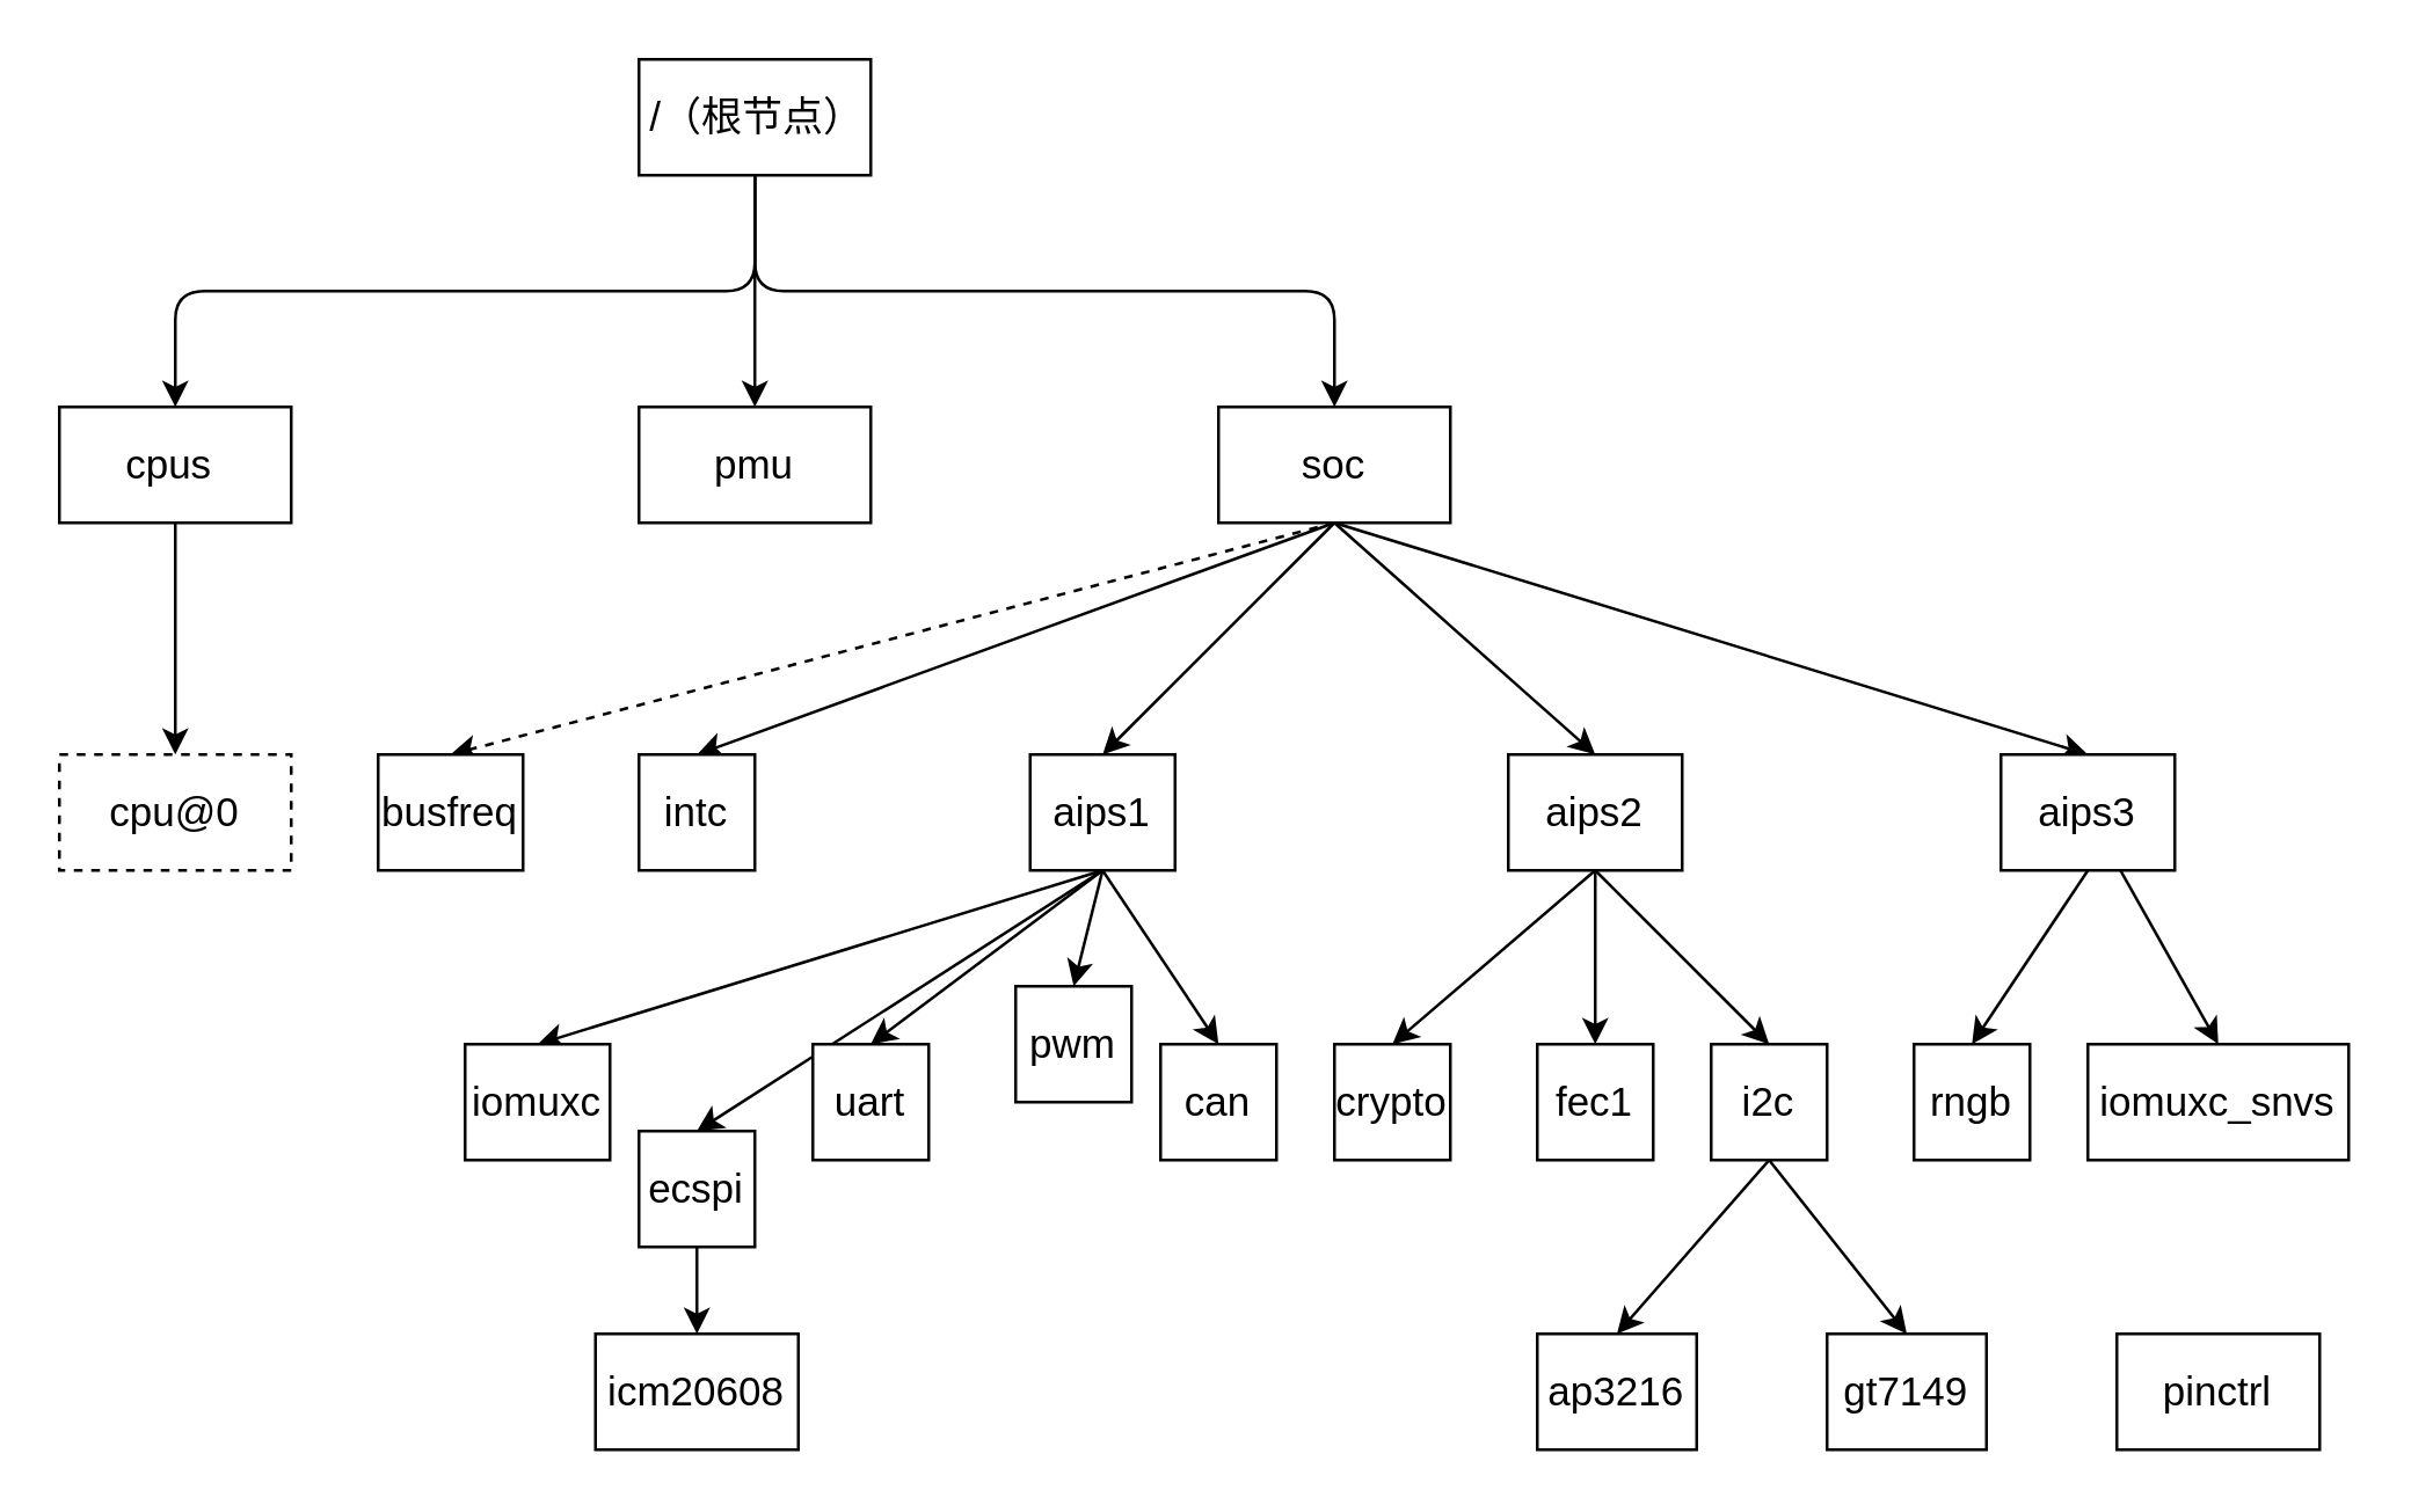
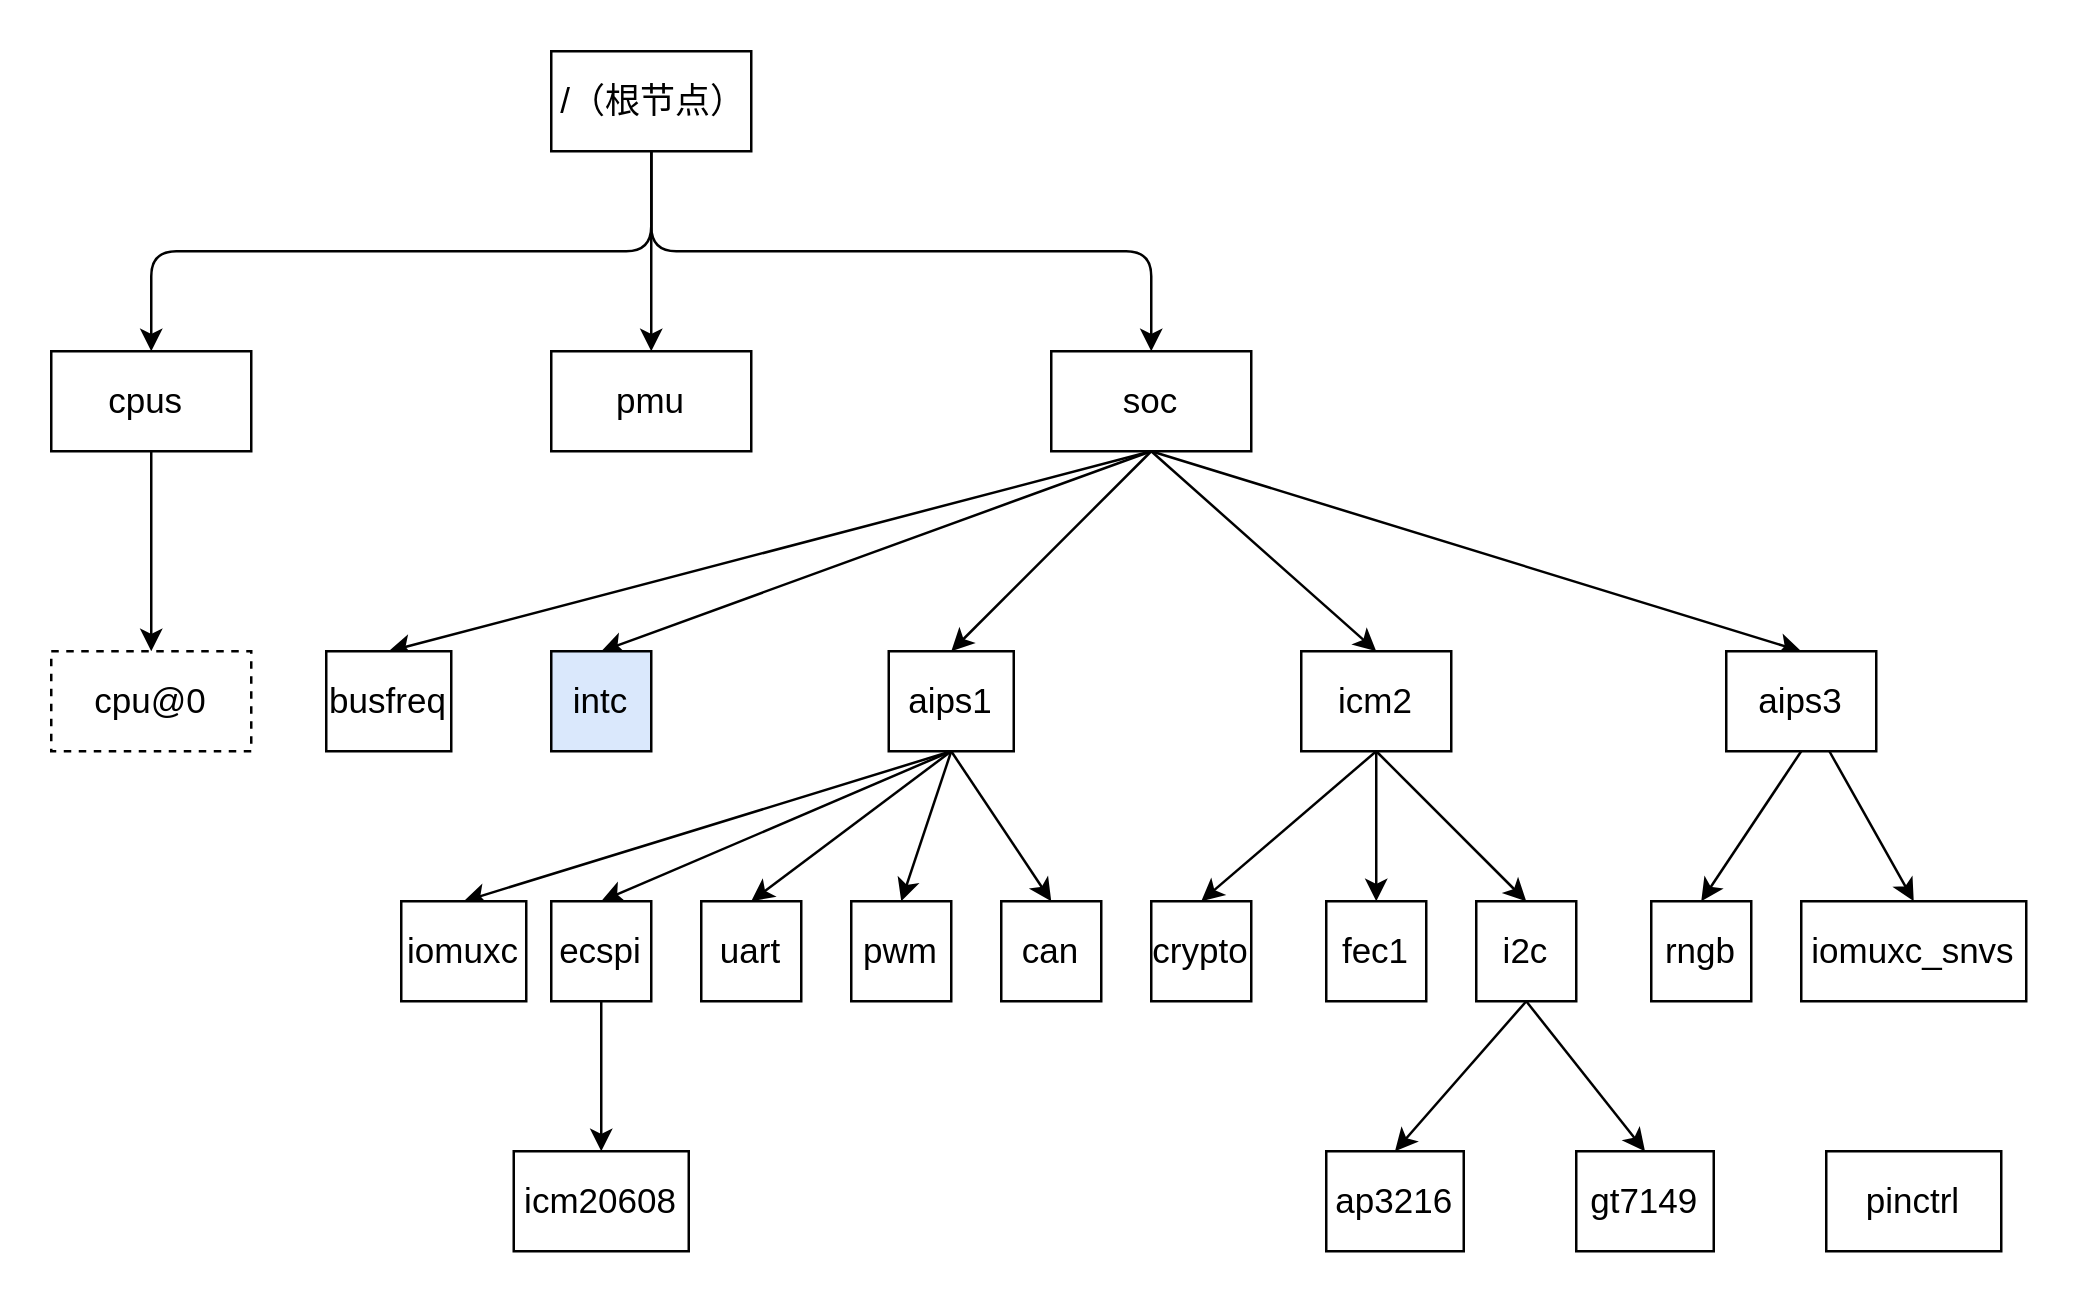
  <mxCell id="0" />
  <mxCell id="1" parent="0" />
  <mxCell id="2" style="edgeStyle=none;html=1;exitX=0.5;exitY=1;exitDx=0;exitDy=0;entryX=0.5;entryY=0;entryDx=0;entryDy=0;fontSize=14;verticalAlign=middle;fontStyle=0;horizontal=1;" edge="1" parent="1" source="5" target="7"><mxGeometry relative="1" as="geometry"><Array as="points"><mxPoint x="260" y="100" /><mxPoint x="60" y="100" /></Array></mxGeometry></mxCell>
  <mxCell id="3" style="edgeStyle=none;html=1;exitX=0.5;exitY=1;exitDx=0;exitDy=0;fontSize=14;verticalAlign=middle;fontStyle=0;horizontal=1;" edge="1" parent="1" source="5" target="14"><mxGeometry relative="1" as="geometry" /></mxCell>
  <mxCell id="4" style="edgeStyle=none;html=1;exitX=0.5;exitY=1;exitDx=0;exitDy=0;entryX=0.5;entryY=0;entryDx=0;entryDy=0;fontSize=14;verticalAlign=middle;fontStyle=0;horizontal=1;" edge="1" parent="1" source="5" target="13"><mxGeometry relative="1" as="geometry"><Array as="points"><mxPoint x="260" y="100" /><mxPoint x="460" y="100" /></Array></mxGeometry></mxCell>
  <mxCell id="5" value="/（根节点）" style="rounded=0;whiteSpace=wrap;html=1;fontSize=14;align=right;verticalAlign=middle;fontStyle=0;horizontal=1;" vertex="1" parent="1"><mxGeometry x="220" y="20" width="80" height="40" as="geometry" /></mxCell>
  <mxCell id="6" value="" style="edgeStyle=none;html=1;fontSize=14;verticalAlign=middle;fontStyle=0;horizontal=1;" edge="1" parent="1" source="7" target="15"><mxGeometry relative="1" as="geometry" /></mxCell>
  <mxCell id="7" value="cpus&amp;nbsp;" style="rounded=0;whiteSpace=wrap;html=1;fontSize=14;align=center;verticalAlign=middle;fontStyle=0;horizontal=1;" vertex="1" parent="1"><mxGeometry x="20" y="140" width="80" height="40" as="geometry" /></mxCell>
- <mxCell id="8" style="edgeStyle=none;html=1;entryX=0.5;entryY=0;entryDx=0;entryDy=0;fontSize=14;exitX=0.5;exitY=1;exitDx=0;exitDy=0;verticalAlign=middle;fontStyle=0;horizontal=1;dashed=1;" edge="1" parent="1" source="13" target="16"><mxGeometry relative="1" as="geometry" /></mxCell>
+ <mxCell id="8" style="edgeStyle=none;html=1;entryX=0.5;entryY=0;entryDx=0;entryDy=0;fontSize=14;exitX=0.5;exitY=1;exitDx=0;exitDy=0;verticalAlign=middle;fontStyle=0;horizontal=1;" edge="1" parent="1" source="13" target="16"><mxGeometry relative="1" as="geometry" /></mxCell>
  <mxCell id="9" style="html=1;entryX=0.5;entryY=0;entryDx=0;entryDy=0;fontSize=14;exitX=0.5;exitY=1;exitDx=0;exitDy=0;verticalAlign=middle;fontStyle=0;horizontal=1;" edge="1" parent="1" source="13" target="17"><mxGeometry relative="1" as="geometry" /></mxCell>
  <mxCell id="10" style="edgeStyle=none;html=1;exitX=0.5;exitY=1;exitDx=0;exitDy=0;entryX=0.5;entryY=0;entryDx=0;entryDy=0;fontSize=14;verticalAlign=middle;fontStyle=0;horizontal=1;" edge="1" parent="1" source="13" target="23"><mxGeometry relative="1" as="geometry" /></mxCell>
  <mxCell id="11" style="edgeStyle=none;html=1;entryX=0.5;entryY=0;entryDx=0;entryDy=0;fontSize=14;exitX=0.5;exitY=1;exitDx=0;exitDy=0;verticalAlign=middle;fontStyle=0;horizontal=1;" edge="1" parent="1" source="13" target="27"><mxGeometry relative="1" as="geometry" /></mxCell>
  <mxCell id="12" style="edgeStyle=none;html=1;exitX=0.5;exitY=1;exitDx=0;exitDy=0;entryX=0.5;entryY=0;entryDx=0;entryDy=0;fontSize=14;verticalAlign=middle;fontStyle=0;horizontal=1;" edge="1" parent="1" source="13" target="30"><mxGeometry relative="1" as="geometry" /></mxCell>
  <mxCell id="13" value="soc" style="rounded=0;whiteSpace=wrap;html=1;fontSize=14;align=center;verticalAlign=middle;fontStyle=0;horizontal=1;" vertex="1" parent="1"><mxGeometry x="420" y="140" width="80" height="40" as="geometry" /></mxCell>
  <mxCell id="14" value="pmu" style="rounded=0;whiteSpace=wrap;html=1;fontSize=14;align=center;verticalAlign=middle;fontStyle=0;horizontal=1;" vertex="1" parent="1"><mxGeometry x="220" y="140" width="80" height="40" as="geometry" /></mxCell>
  <mxCell id="15" value="cpu@0&lt;br style=&quot;font-size: 14px;&quot;&gt;" style="rounded=0;whiteSpace=wrap;html=1;fontSize=14;align=center;verticalAlign=middle;fontStyle=0;horizontal=1;dashed=1;" vertex="1" parent="1"><mxGeometry x="20" y="260" width="80" height="40" as="geometry" /></mxCell>
  <mxCell id="16" value="busfreq" style="rounded=0;whiteSpace=wrap;html=1;fontSize=14;align=center;verticalAlign=middle;fontStyle=0;horizontal=1;" vertex="1" parent="1"><mxGeometry x="130" y="260" width="50" height="40" as="geometry" /></mxCell>
- <mxCell id="17" value="intc" style="rounded=0;whiteSpace=wrap;html=1;fontSize=14;align=center;verticalAlign=middle;fontStyle=0;horizontal=1;" vertex="1" parent="1"><mxGeometry x="220" y="260" width="40" height="40" as="geometry" /></mxCell>
+ <mxCell id="17" value="intc" style="rounded=0;whiteSpace=wrap;html=1;fontSize=14;align=center;verticalAlign=middle;fontStyle=0;horizontal=1;fillColor=#dae8fc;" vertex="1" parent="1"><mxGeometry x="220" y="260" width="40" height="40" as="geometry" /></mxCell>
  <mxCell id="18" style="edgeStyle=none;html=1;entryX=0.5;entryY=0;entryDx=0;entryDy=0;fontSize=14;exitX=0.5;exitY=1;exitDx=0;exitDy=0;verticalAlign=middle;fontStyle=0;horizontal=1;" edge="1" parent="1" source="23" target="32"><mxGeometry relative="1" as="geometry" /></mxCell>
  <mxCell id="19" style="edgeStyle=none;html=1;exitX=0.5;exitY=1;exitDx=0;exitDy=0;entryX=0.5;entryY=0;entryDx=0;entryDy=0;fontSize=14;verticalAlign=middle;fontStyle=0;horizontal=1;" edge="1" parent="1" source="23" target="33"><mxGeometry relative="1" as="geometry" /></mxCell>
  <mxCell id="20" style="edgeStyle=none;html=1;exitX=0.5;exitY=1;exitDx=0;exitDy=0;entryX=0.5;entryY=0;entryDx=0;entryDy=0;fontSize=14;verticalAlign=middle;fontStyle=0;horizontal=1;" edge="1" parent="1" source="23" target="36"><mxGeometry relative="1" as="geometry" /></mxCell>
  <mxCell id="21" style="edgeStyle=none;html=1;exitX=0.5;exitY=1;exitDx=0;exitDy=0;entryX=0.5;entryY=0;entryDx=0;entryDy=0;fontSize=14;verticalAlign=middle;fontStyle=0;horizontal=1;" edge="1" parent="1" source="23" target="37"><mxGeometry relative="1" as="geometry" /></mxCell>
  <mxCell id="22" style="edgeStyle=none;html=1;exitX=0.5;exitY=1;exitDx=0;exitDy=0;entryX=0.5;entryY=0;entryDx=0;entryDy=0;fontSize=14;verticalAlign=middle;fontStyle=0;horizontal=1;" edge="1" parent="1" source="23" target="43"><mxGeometry relative="1" as="geometry" /></mxCell>
  <mxCell id="23" value="aips1" style="rounded=0;whiteSpace=wrap;html=1;fontSize=14;align=center;verticalAlign=middle;fontStyle=0;horizontal=1;" vertex="1" parent="1"><mxGeometry x="355" y="260" width="50" height="40" as="geometry" /></mxCell>
  <mxCell id="24" style="edgeStyle=none;html=1;exitX=0.5;exitY=1;exitDx=0;exitDy=0;entryX=0.5;entryY=0;entryDx=0;entryDy=0;fontSize=14;verticalAlign=middle;fontStyle=0;horizontal=1;" edge="1" parent="1" source="27" target="34"><mxGeometry relative="1" as="geometry" /></mxCell>
  <mxCell id="25" style="edgeStyle=none;html=1;entryX=0.5;entryY=0;entryDx=0;entryDy=0;fontSize=14;verticalAlign=middle;fontStyle=0;horizontal=1;" edge="1" parent="1" target="35"><mxGeometry relative="1" as="geometry"><mxPoint x="550" y="300" as="sourcePoint" /></mxGeometry></mxCell>
  <mxCell id="26" style="edgeStyle=none;html=1;exitX=0.5;exitY=1;exitDx=0;exitDy=0;entryX=0.5;entryY=0;entryDx=0;entryDy=0;fontSize=14;verticalAlign=middle;fontStyle=0;horizontal=1;" edge="1" parent="1" source="27" target="40"><mxGeometry relative="1" as="geometry" /></mxCell>
- <mxCell id="27" value="aips2" style="rounded=0;whiteSpace=wrap;html=1;fontSize=14;align=center;verticalAlign=middle;fontStyle=0;horizontal=1;" vertex="1" parent="1"><mxGeometry x="520" y="260" width="60" height="40" as="geometry" /></mxCell>
+ <mxCell id="27" value="icm2" style="rounded=0;whiteSpace=wrap;html=1;fontSize=14;align=center;verticalAlign=middle;fontStyle=0;horizontal=1;" vertex="1" parent="1"><mxGeometry x="520" y="260" width="60" height="40" as="geometry" /></mxCell>
  <mxCell id="28" style="edgeStyle=none;html=1;exitX=0.5;exitY=1;exitDx=0;exitDy=0;entryX=0.5;entryY=0;entryDx=0;entryDy=0;fontSize=14;verticalAlign=middle;fontStyle=0;horizontal=1;" edge="1" parent="1" source="30" target="41"><mxGeometry relative="1" as="geometry" /></mxCell>
  <mxCell id="29" style="edgeStyle=none;html=1;entryX=0.5;entryY=0;entryDx=0;entryDy=0;fontSize=14;verticalAlign=middle;fontStyle=0;horizontal=1;" edge="1" parent="1" source="30" target="42"><mxGeometry relative="1" as="geometry" /></mxCell>
  <mxCell id="30" value="aips3" style="rounded=0;whiteSpace=wrap;html=1;fontSize=14;align=center;verticalAlign=middle;fontStyle=0;horizontal=1;" vertex="1" parent="1"><mxGeometry x="690" y="260" width="60" height="40" as="geometry" /></mxCell>
  <mxCell id="31" style="edgeStyle=none;html=1;exitX=0.5;exitY=1;exitDx=0;exitDy=0;entryX=0.5;entryY=0;entryDx=0;entryDy=0;fontSize=14;verticalAlign=middle;fontStyle=0;horizontal=1;" edge="1" parent="1" source="32" target="44"><mxGeometry relative="1" as="geometry" /></mxCell>
- <mxCell id="32" value="ecspi" style="rounded=0;whiteSpace=wrap;html=1;fontSize=14;align=center;verticalAlign=middle;fontStyle=0;horizontal=1;" vertex="1" parent="1"><mxGeometry x="220" y="390" width="40" height="40" as="geometry" /></mxCell>
+ <mxCell id="32" value="ecspi" style="rounded=0;whiteSpace=wrap;html=1;fontSize=14;align=center;verticalAlign=middle;fontStyle=0;horizontal=1;" vertex="1" parent="1"><mxGeometry x="220" y="360" width="40" height="40" as="geometry" /></mxCell>
  <mxCell id="33" value="uart" style="rounded=0;whiteSpace=wrap;html=1;fontSize=14;align=center;verticalAlign=middle;fontStyle=0;horizontal=1;" vertex="1" parent="1"><mxGeometry x="280" y="360" width="40" height="40" as="geometry" /></mxCell>
  <mxCell id="34" value="crypto" style="rounded=0;whiteSpace=wrap;html=1;fontSize=14;align=center;verticalAlign=middle;fontStyle=0;horizontal=1;" vertex="1" parent="1"><mxGeometry x="460" y="360" width="40" height="40" as="geometry" /></mxCell>
  <mxCell id="35" value="fec1" style="rounded=0;whiteSpace=wrap;html=1;fontSize=14;align=center;verticalAlign=middle;fontStyle=0;horizontal=1;" vertex="1" parent="1"><mxGeometry x="530" y="360" width="40" height="40" as="geometry" /></mxCell>
- <mxCell id="36" value="pwm" style="rounded=0;whiteSpace=wrap;html=1;fontSize=14;align=center;verticalAlign=middle;fontStyle=0;horizontal=1;" vertex="1" parent="1"><mxGeometry x="350" y="340" width="40" height="40" as="geometry" /></mxCell>
+ <mxCell id="36" value="pwm" style="rounded=0;whiteSpace=wrap;html=1;fontSize=14;align=center;verticalAlign=middle;fontStyle=0;horizontal=1;" vertex="1" parent="1"><mxGeometry x="340" y="360" width="40" height="40" as="geometry" /></mxCell>
  <mxCell id="37" value="can" style="rounded=0;whiteSpace=wrap;html=1;fontSize=14;align=center;verticalAlign=middle;fontStyle=0;horizontal=1;" vertex="1" parent="1"><mxGeometry x="400" y="360" width="40" height="40" as="geometry" /></mxCell>
  <mxCell id="38" style="edgeStyle=none;html=1;entryX=0.5;entryY=0;entryDx=0;entryDy=0;fontSize=14;exitX=0.5;exitY=1;exitDx=0;exitDy=0;verticalAlign=middle;fontStyle=0;horizontal=1;" edge="1" parent="1" source="40" target="46"><mxGeometry relative="1" as="geometry" /></mxCell>
  <mxCell id="39" style="edgeStyle=none;html=1;entryX=0.5;entryY=0;entryDx=0;entryDy=0;fontSize=14;exitX=0.5;exitY=1;exitDx=0;exitDy=0;verticalAlign=middle;fontStyle=0;horizontal=1;" edge="1" parent="1" source="40" target="47"><mxGeometry relative="1" as="geometry" /></mxCell>
  <mxCell id="40" value="i2c" style="rounded=0;whiteSpace=wrap;html=1;fontSize=14;align=center;verticalAlign=middle;fontStyle=0;horizontal=1;" vertex="1" parent="1"><mxGeometry x="590" y="360" width="40" height="40" as="geometry" /></mxCell>
  <mxCell id="41" value="rngb" style="rounded=0;whiteSpace=wrap;html=1;fontSize=14;align=center;verticalAlign=middle;fontStyle=0;horizontal=1;" vertex="1" parent="1"><mxGeometry x="660" y="360" width="40" height="40" as="geometry" /></mxCell>
  <mxCell id="42" value="iomuxc_snvs" style="rounded=0;whiteSpace=wrap;html=1;fontSize=14;align=center;verticalAlign=middle;fontStyle=0;horizontal=1;" vertex="1" parent="1"><mxGeometry x="720" y="360" width="90" height="40" as="geometry" /></mxCell>
  <mxCell id="43" value="iomuxc" style="rounded=0;whiteSpace=wrap;html=1;fontSize=14;align=center;verticalAlign=middle;fontStyle=0;horizontal=1;" vertex="1" parent="1"><mxGeometry x="160" y="360" width="50" height="40" as="geometry" /></mxCell>
  <mxCell id="44" value="icm20608" style="rounded=0;whiteSpace=wrap;html=1;fontSize=14;align=center;verticalAlign=middle;fontStyle=0;horizontal=1;" vertex="1" parent="1"><mxGeometry x="205" y="460" width="70" height="40" as="geometry" /></mxCell>
  <mxCell id="45" value="pinctrl" style="rounded=0;whiteSpace=wrap;html=1;fontSize=14;align=center;verticalAlign=middle;fontStyle=0;horizontal=1;" vertex="1" parent="1"><mxGeometry x="730" y="460" width="70" height="40" as="geometry" /></mxCell>
  <mxCell id="46" value="ap3216" style="rounded=0;whiteSpace=wrap;html=1;fontSize=14;align=center;verticalAlign=middle;fontStyle=0;horizontal=1;" vertex="1" parent="1"><mxGeometry x="530" y="460" width="55" height="40" as="geometry" /></mxCell>
  <mxCell id="47" value="gt7149" style="rounded=0;whiteSpace=wrap;html=1;fontSize=14;align=center;verticalAlign=middle;fontStyle=0;horizontal=1;" vertex="1" parent="1"><mxGeometry x="630" y="460" width="55" height="40" as="geometry" /></mxCell>
